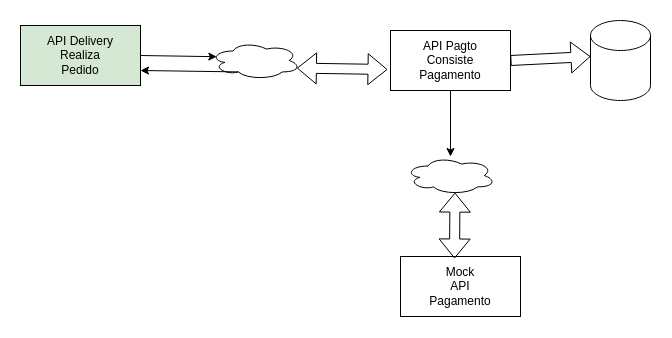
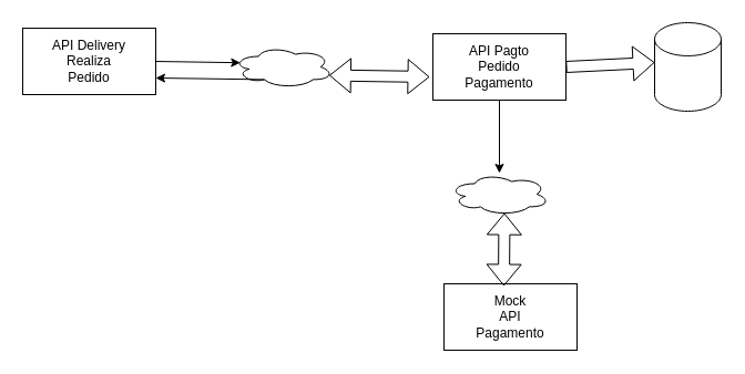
  <mxCell id="0" />
  <mxCell id="1" parent="0" />
- <mxCell id="2" value="API Delivery&lt;br&gt;Realiza&lt;br&gt;Pedido" style="rounded=0;whiteSpace=wrap;html=1;fillColor=#d5e8d4;" vertex="1" parent="1"><mxGeometry x="20" y="25" width="120" height="60" as="geometry" /></mxCell>
+ <mxCell id="2" value="API Delivery&lt;br&gt;Realiza&lt;br&gt;Pedido" style="rounded=0;whiteSpace=wrap;html=1;" vertex="1" parent="1"><mxGeometry x="20" y="25" width="120" height="60" as="geometry" /></mxCell>
  <mxCell id="3" value="" style="ellipse;shape=cloud;whiteSpace=wrap;html=1;" vertex="1" parent="1"><mxGeometry x="210" y="41" width="90" height="38" as="geometry" /></mxCell>
  <mxCell id="4" value="" style="endArrow=classic;html=1;exitX=1;exitY=0.5;exitDx=0;exitDy=0;entryX=0.07;entryY=0.4;entryDx=0;entryDy=0;entryPerimeter=0;" edge="1" parent="1" source="2" target="3"><mxGeometry width="50" height="50" relative="1" as="geometry"><mxPoint x="300" y="246" as="sourcePoint" /><mxPoint x="350" y="196" as="targetPoint" /></mxGeometry></mxCell>
- <mxCell id="5" value="API Pagto&lt;br&gt;Consiste&lt;br&gt;Pagamento" style="rounded=0;whiteSpace=wrap;html=1;" vertex="1" parent="1"><mxGeometry x="390" y="30" width="120" height="60" as="geometry" /></mxCell>
+ <mxCell id="5" value="API Pagto&lt;br&gt;Pedido&lt;br&gt;Pagamento" style="rounded=0;whiteSpace=wrap;html=1;" vertex="1" parent="1"><mxGeometry x="390" y="30" width="120" height="60" as="geometry" /></mxCell>
  <mxCell id="6" value="" style="ellipse;shape=cloud;whiteSpace=wrap;html=1;" vertex="1" parent="1"><mxGeometry x="405" y="156" width="90" height="38" as="geometry" /></mxCell>
  <mxCell id="7" value="" style="endArrow=classic;html=1;exitX=0.5;exitY=1;exitDx=0;exitDy=0;" edge="1" parent="1" source="5" target="6"><mxGeometry width="50" height="50" relative="1" as="geometry"><mxPoint x="300" y="246" as="sourcePoint" /><mxPoint x="350" y="196" as="targetPoint" /></mxGeometry></mxCell>
  <mxCell id="8" value="Mock&lt;br&gt;API&lt;br&gt;Pagamento" style="rounded=0;whiteSpace=wrap;html=1;" vertex="1" parent="1"><mxGeometry x="400" y="256" width="120" height="60" as="geometry" /></mxCell>
  <mxCell id="9" value="" style="shape=flexArrow;endArrow=classic;startArrow=classic;html=1;exitX=0.45;exitY=0.033;exitDx=0;exitDy=0;exitPerimeter=0;entryX=0.55;entryY=0.95;entryDx=0;entryDy=0;entryPerimeter=0;" edge="1" parent="1" source="8" target="6"><mxGeometry width="50" height="50" relative="1" as="geometry"><mxPoint x="300" y="226" as="sourcePoint" /><mxPoint x="350" y="176" as="targetPoint" /></mxGeometry></mxCell>
  <mxCell id="10" value="" style="endArrow=classic;html=1;entryX=1;entryY=0.75;entryDx=0;entryDy=0;exitX=0.31;exitY=0.8;exitDx=0;exitDy=0;exitPerimeter=0;" edge="1" parent="1" source="3" target="2"><mxGeometry width="50" height="50" relative="1" as="geometry"><mxPoint x="300" y="226" as="sourcePoint" /><mxPoint x="350" y="176" as="targetPoint" /></mxGeometry></mxCell>
  <mxCell id="11" value="" style="shape=flexArrow;endArrow=classic;startArrow=classic;html=1;exitX=0.96;exitY=0.7;exitDx=0;exitDy=0;exitPerimeter=0;entryX=-0.025;entryY=0.65;entryDx=0;entryDy=0;entryPerimeter=0;" edge="1" parent="1" source="3" target="5"><mxGeometry width="50" height="50" relative="1" as="geometry"><mxPoint x="324" y="66" as="sourcePoint" /><mxPoint x="374" y="16" as="targetPoint" /></mxGeometry></mxCell>
  <mxCell id="12" value="" style="shape=cylinder2;whiteSpace=wrap;html=1;boundedLbl=1;backgroundOutline=1;size=15;" vertex="1" parent="1"><mxGeometry x="590" y="20" width="60" height="80" as="geometry" /></mxCell>
  <mxCell id="13" value="" style="shape=flexArrow;endArrow=classic;html=1;exitX=1;exitY=0.5;exitDx=0;exitDy=0;" edge="1" parent="1" source="5"><mxGeometry width="50" height="50" relative="1" as="geometry"><mxPoint x="540" y="106" as="sourcePoint" /><mxPoint x="590" y="56" as="targetPoint" /></mxGeometry></mxCell>
